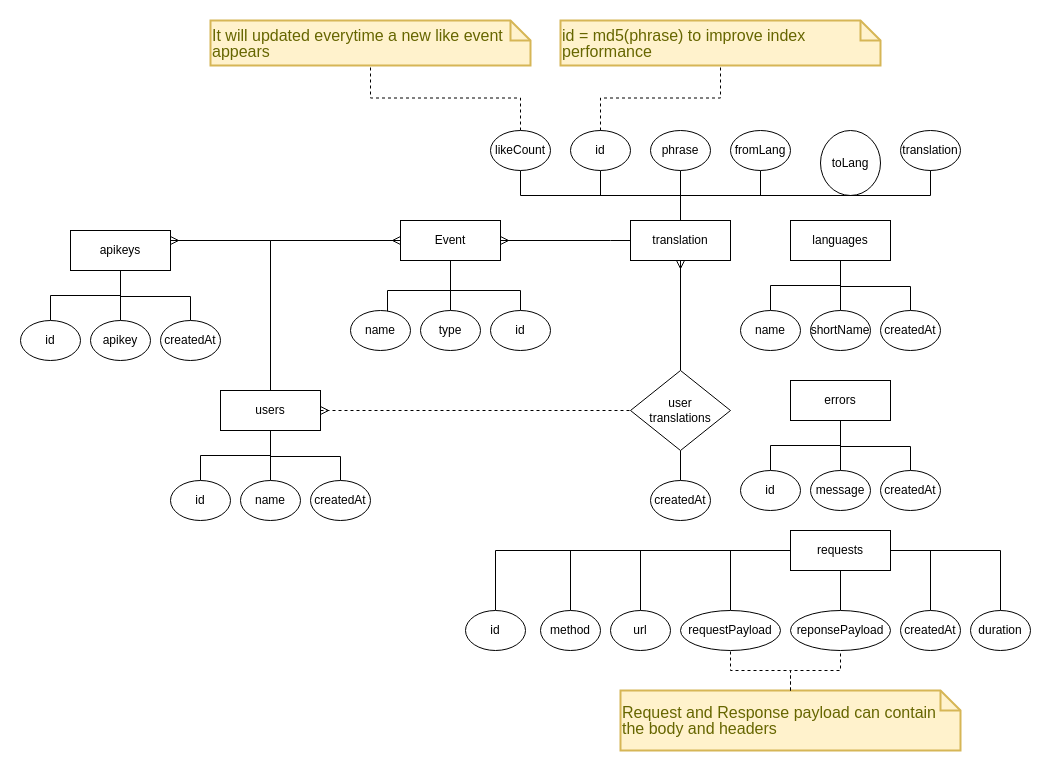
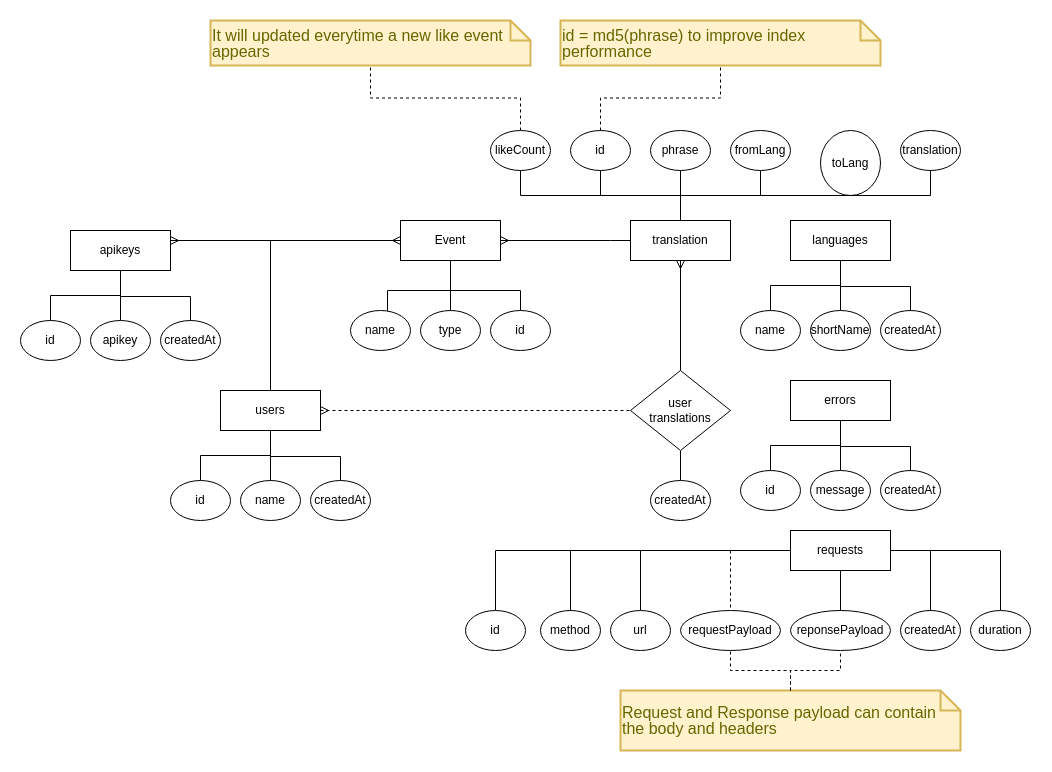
  <mxCell id="0" />
  <mxCell id="1" parent="0" />
  <mxCell id="2" style="edgeStyle=orthogonalEdgeStyle;rounded=0;orthogonalLoop=1;jettySize=auto;html=1;entryX=0.5;entryY=1;entryDx=0;entryDy=0;startArrow=none;startFill=0;endArrow=none;endFill=0;" parent="1" source="7" target="8" edge="1"><mxGeometry relative="1" as="geometry" /></mxCell>
  <mxCell id="3" style="edgeStyle=orthogonalEdgeStyle;rounded=0;orthogonalLoop=1;jettySize=auto;html=1;startArrow=none;startFill=0;endArrow=none;endFill=0;" parent="1" source="7" target="9" edge="1"><mxGeometry relative="1" as="geometry" /></mxCell>
  <mxCell id="4" style="edgeStyle=orthogonalEdgeStyle;rounded=0;orthogonalLoop=1;jettySize=auto;html=1;startArrow=none;startFill=0;endArrow=none;endFill=0;" parent="1" source="7" target="10" edge="1"><mxGeometry relative="1" as="geometry" /></mxCell>
  <mxCell id="5" style="edgeStyle=orthogonalEdgeStyle;rounded=0;orthogonalLoop=1;jettySize=auto;html=1;entryX=1;entryY=0.5;entryDx=0;entryDy=0;startArrow=none;startFill=0;endArrow=ERmany;endFill=0;exitX=0;exitY=0.5;exitDx=0;exitDy=0;" parent="1" source="7" target="14" edge="1"><mxGeometry relative="1" as="geometry"><Array as="points"><mxPoint x="610" y="240" /><mxPoint x="610" y="240" /></Array></mxGeometry></mxCell>
  <mxCell id="6" style="edgeStyle=orthogonalEdgeStyle;rounded=0;orthogonalLoop=1;jettySize=auto;html=1;entryX=0.5;entryY=1;entryDx=0;entryDy=0;startArrow=none;startFill=0;endArrow=none;endFill=0;strokeWidth=1;" parent="1" source="7" target="21" edge="1"><mxGeometry relative="1" as="geometry"><Array as="points"><mxPoint x="680" y="195" /><mxPoint x="520" y="195" /></Array></mxGeometry></mxCell>
  <mxCell id="7" value="translation" style="whiteSpace=wrap;html=1;align=center;" parent="1" vertex="1"><mxGeometry x="630" y="220" width="100" height="40" as="geometry" /></mxCell>
  <mxCell id="8" value="id" style="ellipse;whiteSpace=wrap;html=1;align=center;" parent="1" vertex="1"><mxGeometry x="570" y="130" width="60" height="40" as="geometry" /></mxCell>
  <mxCell id="9" value="phrase" style="ellipse;whiteSpace=wrap;html=1;align=center;" parent="1" vertex="1"><mxGeometry x="650" y="130" width="60" height="40" as="geometry" /></mxCell>
  <mxCell id="10" value="fromLang" style="ellipse;whiteSpace=wrap;html=1;align=center;" parent="1" vertex="1"><mxGeometry x="730" y="130" width="60" height="40" as="geometry" /></mxCell>
  <mxCell id="11" style="edgeStyle=orthogonalEdgeStyle;rounded=0;orthogonalLoop=1;jettySize=auto;html=1;entryX=0.617;entryY=0.025;entryDx=0;entryDy=0;entryPerimeter=0;startArrow=none;startFill=0;endArrow=none;endFill=0;" parent="1" source="14" target="15" edge="1"><mxGeometry relative="1" as="geometry"><Array as="points"><mxPoint x="450" y="290" /><mxPoint x="387" y="290" /></Array></mxGeometry></mxCell>
  <mxCell id="12" style="edgeStyle=orthogonalEdgeStyle;rounded=0;orthogonalLoop=1;jettySize=auto;html=1;startArrow=none;startFill=0;endArrow=none;endFill=0;" parent="1" source="14" target="16" edge="1"><mxGeometry relative="1" as="geometry"><Array as="points"><mxPoint x="450" y="270" /><mxPoint x="450" y="270" /></Array></mxGeometry></mxCell>
  <mxCell id="13" style="edgeStyle=orthogonalEdgeStyle;rounded=0;orthogonalLoop=1;jettySize=auto;html=1;entryX=0.5;entryY=0;entryDx=0;entryDy=0;startArrow=none;startFill=0;endArrow=none;endFill=0;" parent="1" source="14" target="17" edge="1"><mxGeometry relative="1" as="geometry"><Array as="points"><mxPoint x="450" y="290" /><mxPoint x="520" y="290" /></Array></mxGeometry></mxCell>
  <mxCell id="14" value="Event" style="whiteSpace=wrap;html=1;align=center;" parent="1" vertex="1"><mxGeometry x="400" y="220" width="100" height="40" as="geometry" /></mxCell>
  <mxCell id="15" value="name" style="ellipse;whiteSpace=wrap;html=1;align=center;" parent="1" vertex="1"><mxGeometry x="350" y="310" width="60" height="40" as="geometry" /></mxCell>
  <mxCell id="16" value="type" style="ellipse;whiteSpace=wrap;html=1;align=center;" parent="1" vertex="1"><mxGeometry x="420" y="310" width="60" height="40" as="geometry" /></mxCell>
  <mxCell id="17" value="id" style="ellipse;whiteSpace=wrap;html=1;align=center;" parent="1" vertex="1"><mxGeometry x="490" y="310" width="60" height="40" as="geometry" /></mxCell>
  <mxCell id="18" value="toLang" style="ellipse;whiteSpace=wrap;html=1;align=center;" parent="1" vertex="1"><mxGeometry x="820" y="130" width="60" height="65" as="geometry" /></mxCell>
  <mxCell id="19" style="edgeStyle=orthogonalEdgeStyle;rounded=0;orthogonalLoop=1;jettySize=auto;html=1;startArrow=none;startFill=0;endArrow=none;endFill=0;entryX=0.5;entryY=1;entryDx=0;entryDy=0;exitX=0.5;exitY=0;exitDx=0;exitDy=0;" parent="1" source="7" target="18" edge="1"><mxGeometry relative="1" as="geometry"><mxPoint x="690" y="230" as="sourcePoint" /><mxPoint x="770" y="180" as="targetPoint" /><Array as="points"><mxPoint x="680" y="195" /><mxPoint x="850" y="195" /></Array></mxGeometry></mxCell>
  <mxCell id="20" style="edgeStyle=orthogonalEdgeStyle;rounded=0;orthogonalLoop=1;jettySize=auto;html=1;entryX=0.5;entryY=1;entryDx=0;entryDy=0;entryPerimeter=0;startArrow=none;startFill=0;endArrow=none;endFill=0;strokeWidth=1;dashed=1;" parent="1" source="21" target="22" edge="1"><mxGeometry relative="1" as="geometry" /></mxCell>
  <mxCell id="21" value="likeCount" style="ellipse;whiteSpace=wrap;html=1;align=center;" parent="1" vertex="1"><mxGeometry x="490" y="130" width="60" height="40" as="geometry" /></mxCell>
  <mxCell id="22" value="&lt;p style=&quot;line-height: 1 ; font-size: 16px&quot;&gt;It will updated everytime a new like event appears&lt;/p&gt;&lt;p&gt;&lt;/p&gt;" style="shape=note;strokeWidth=2;fontSize=14;size=20;whiteSpace=wrap;html=1;fillColor=#fff2cc;strokeColor=#d6b656;fontColor=#666600;align=left;" parent="1" vertex="1"><mxGeometry y="20" width="320" height="45" as="geometry" x="210" /></mxCell>
  <mxCell id="23" value="translation" style="ellipse;whiteSpace=wrap;html=1;align=center;" parent="1" vertex="1"><mxGeometry x="900" y="130" width="60" height="40" as="geometry" /></mxCell>
  <mxCell id="24" style="edgeStyle=orthogonalEdgeStyle;rounded=0;orthogonalLoop=1;jettySize=auto;html=1;startArrow=none;startFill=0;endArrow=none;endFill=0;exitX=0.5;exitY=0;exitDx=0;exitDy=0;" parent="1" target="23" edge="1"><mxGeometry relative="1" as="geometry"><mxPoint x="680" y="220" as="sourcePoint" /><mxPoint x="850" y="170" as="targetPoint" /><Array as="points"><mxPoint x="680" y="195" /><mxPoint x="930" y="195" /></Array></mxGeometry></mxCell>
  <mxCell id="25" style="edgeStyle=orthogonalEdgeStyle;rounded=0;orthogonalLoop=1;jettySize=auto;html=1;entryX=0.5;entryY=0;entryDx=0;entryDy=0;endArrow=none;endFill=0;" edge="1" parent="1" source="28" target="33"><mxGeometry relative="1" as="geometry"><Array as="points"><mxPoint x="840" y="446" /><mxPoint x="910" y="446" /></Array></mxGeometry></mxCell>
  <mxCell id="26" style="edgeStyle=orthogonalEdgeStyle;rounded=0;orthogonalLoop=1;jettySize=auto;html=1;endArrow=none;endFill=0;" edge="1" parent="1" source="28" target="29"><mxGeometry relative="1" as="geometry" /></mxCell>
  <mxCell id="27" style="edgeStyle=orthogonalEdgeStyle;rounded=0;orthogonalLoop=1;jettySize=auto;html=1;exitX=0.5;exitY=1;exitDx=0;exitDy=0;entryX=0.5;entryY=0;entryDx=0;entryDy=0;endArrow=none;endFill=0;" edge="1" parent="1" source="28" target="30"><mxGeometry relative="1" as="geometry" /></mxCell>
  <mxCell id="28" value="errors" style="whiteSpace=wrap;html=1;align=center;" vertex="1" parent="1"><mxGeometry x="790" y="380" width="100" height="40" as="geometry" /></mxCell>
  <mxCell id="29" value="id" style="ellipse;whiteSpace=wrap;html=1;align=center;" vertex="1" parent="1"><mxGeometry x="740" y="470" width="60" height="40" as="geometry" /></mxCell>
  <mxCell id="30" value="message" style="ellipse;whiteSpace=wrap;html=1;align=center;" vertex="1" parent="1"><mxGeometry x="810" y="470" width="60" height="40" as="geometry" /></mxCell>
  <mxCell id="31" value="&lt;p style=&quot;line-height: 1 ; font-size: 16px&quot;&gt;id = md5(phrase) to improve index performance&lt;/p&gt;&lt;p&gt;&lt;/p&gt;" style="shape=note;strokeWidth=2;fontSize=14;size=20;whiteSpace=wrap;html=1;fillColor=#fff2cc;strokeColor=#d6b656;fontColor=#666600;align=left;" vertex="1" parent="1"><mxGeometry x="560" y="20" width="320" height="45" as="geometry" /></mxCell>
  <mxCell id="32" style="edgeStyle=orthogonalEdgeStyle;rounded=0;orthogonalLoop=1;jettySize=auto;html=1;startArrow=none;startFill=0;endArrow=none;endFill=0;strokeWidth=1;dashed=1;exitX=0.5;exitY=0;exitDx=0;exitDy=0;" edge="1" parent="1" source="8" target="31"><mxGeometry relative="1" as="geometry"><mxPoint x="530" y="140" as="sourcePoint" /><mxPoint x="380" y="75" as="targetPoint" /></mxGeometry></mxCell>
  <mxCell id="33" value="createdAt" style="ellipse;whiteSpace=wrap;html=1;align=center;" vertex="1" parent="1"><mxGeometry x="880" y="470" width="60" height="40" as="geometry" /></mxCell>
  <mxCell id="34" style="edgeStyle=orthogonalEdgeStyle;rounded=0;orthogonalLoop=1;jettySize=auto;html=1;entryX=0.5;entryY=0;entryDx=0;entryDy=0;endArrow=none;endFill=0;" edge="1" source="37" target="40" parent="1"><mxGeometry relative="1" as="geometry"><Array as="points"><mxPoint x="120" y="296" /><mxPoint x="190" y="296" /></Array></mxGeometry></mxCell>
  <mxCell id="35" style="edgeStyle=orthogonalEdgeStyle;rounded=0;orthogonalLoop=1;jettySize=auto;html=1;endArrow=none;endFill=0;" edge="1" source="37" target="38" parent="1"><mxGeometry relative="1" as="geometry" /></mxCell>
  <mxCell id="36" style="edgeStyle=orthogonalEdgeStyle;rounded=0;orthogonalLoop=1;jettySize=auto;html=1;exitX=0.5;exitY=1;exitDx=0;exitDy=0;entryX=0.5;entryY=0;entryDx=0;entryDy=0;endArrow=none;endFill=0;" edge="1" source="37" target="39" parent="1"><mxGeometry relative="1" as="geometry" /></mxCell>
  <mxCell id="37" value="apikeys" style="whiteSpace=wrap;html=1;align=center;" vertex="1" parent="1"><mxGeometry x="70" y="230" width="100" height="40" as="geometry" /></mxCell>
  <mxCell id="38" value="id" style="ellipse;whiteSpace=wrap;html=1;align=center;" vertex="1" parent="1"><mxGeometry x="20" y="320" width="60" height="40" as="geometry" /></mxCell>
  <mxCell id="39" value="apikey" style="ellipse;whiteSpace=wrap;html=1;align=center;" vertex="1" parent="1"><mxGeometry x="90" y="320" width="60" height="40" as="geometry" /></mxCell>
  <mxCell id="40" value="createdAt" style="ellipse;whiteSpace=wrap;html=1;align=center;" vertex="1" parent="1"><mxGeometry x="160" y="320" width="60" height="40" as="geometry" /></mxCell>
  <mxCell id="41" style="edgeStyle=orthogonalEdgeStyle;rounded=0;orthogonalLoop=1;jettySize=auto;html=1;entryX=0.5;entryY=0;entryDx=0;entryDy=0;endArrow=none;endFill=0;" edge="1" source="47" target="50" parent="1"><mxGeometry relative="1" as="geometry"><Array as="points"><mxPoint x="270" y="456" /><mxPoint x="340" y="456" /></Array></mxGeometry></mxCell>
  <mxCell id="42" style="edgeStyle=orthogonalEdgeStyle;rounded=0;orthogonalLoop=1;jettySize=auto;html=1;endArrow=none;endFill=0;" edge="1" source="47" target="48" parent="1"><mxGeometry relative="1" as="geometry" /></mxCell>
  <mxCell id="43" style="edgeStyle=orthogonalEdgeStyle;rounded=0;orthogonalLoop=1;jettySize=auto;html=1;exitX=0.5;exitY=1;exitDx=0;exitDy=0;entryX=0.5;entryY=0;entryDx=0;entryDy=0;endArrow=none;endFill=0;" edge="1" source="47" target="49" parent="1"><mxGeometry relative="1" as="geometry" /></mxCell>
  <mxCell id="44" style="edgeStyle=orthogonalEdgeStyle;rounded=0;orthogonalLoop=1;jettySize=auto;html=1;endArrow=ERmany;endFill=0;" edge="1" parent="1" source="47" target="37"><mxGeometry relative="1" as="geometry"><Array as="points"><mxPoint x="270" y="240" /></Array></mxGeometry></mxCell>
  <mxCell id="45" style="edgeStyle=orthogonalEdgeStyle;rounded=0;orthogonalLoop=1;jettySize=auto;html=1;entryX=0;entryY=0.5;entryDx=0;entryDy=0;endArrow=ERmany;endFill=0;" edge="1" parent="1" source="47" target="14"><mxGeometry relative="1" as="geometry"><Array as="points"><mxPoint x="270" y="240" /></Array></mxGeometry></mxCell>
  <mxCell id="46" style="edgeStyle=orthogonalEdgeStyle;rounded=0;orthogonalLoop=1;jettySize=auto;html=1;entryX=0;entryY=0.5;entryDx=0;entryDy=0;endArrow=none;endFill=0;startArrow=ERmany;startFill=0;dashed=1;" edge="1" parent="1" source="47" target="53"><mxGeometry relative="1" as="geometry" /></mxCell>
  <mxCell id="47" value="users" style="whiteSpace=wrap;html=1;align=center;" vertex="1" parent="1"><mxGeometry x="220" y="390" width="100" height="40" as="geometry" /></mxCell>
  <mxCell id="48" value="id" style="ellipse;whiteSpace=wrap;html=1;align=center;" vertex="1" parent="1"><mxGeometry x="170" y="480" width="60" height="40" as="geometry" /></mxCell>
  <mxCell id="49" value="name" style="ellipse;whiteSpace=wrap;html=1;align=center;" vertex="1" parent="1"><mxGeometry x="240" y="480" width="60" height="40" as="geometry" /></mxCell>
  <mxCell id="50" value="createdAt" style="ellipse;whiteSpace=wrap;html=1;align=center;" vertex="1" parent="1"><mxGeometry x="310" y="480" width="60" height="40" as="geometry" /></mxCell>
  <mxCell id="51" style="edgeStyle=orthogonalEdgeStyle;rounded=0;orthogonalLoop=1;jettySize=auto;html=1;entryX=0.5;entryY=1;entryDx=0;entryDy=0;endArrow=ERmany;endFill=0;" edge="1" parent="1" source="53" target="7"><mxGeometry relative="1" as="geometry" /></mxCell>
  <mxCell id="52" style="edgeStyle=orthogonalEdgeStyle;rounded=0;orthogonalLoop=1;jettySize=auto;html=1;endArrow=none;endFill=0;" edge="1" parent="1" source="53" target="54"><mxGeometry relative="1" as="geometry" /></mxCell>
  <mxCell id="53" value="user&lt;br&gt;translations" style="rhombus;whiteSpace=wrap;html=1;" vertex="1" parent="1"><mxGeometry x="630" y="370" width="100" height="80" as="geometry" /></mxCell>
  <mxCell id="54" value="createdAt" style="ellipse;whiteSpace=wrap;html=1;align=center;" vertex="1" parent="1"><mxGeometry x="650" y="480" width="60" height="40" as="geometry" /></mxCell>
  <mxCell id="55" style="edgeStyle=orthogonalEdgeStyle;rounded=0;orthogonalLoop=1;jettySize=auto;html=1;entryX=0.5;entryY=0;entryDx=0;entryDy=0;endArrow=none;endFill=0;" edge="1" source="58" target="61" parent="1"><mxGeometry relative="1" as="geometry"><Array as="points"><mxPoint x="840" y="286" /><mxPoint x="910" y="286" /></Array></mxGeometry></mxCell>
  <mxCell id="56" style="edgeStyle=orthogonalEdgeStyle;rounded=0;orthogonalLoop=1;jettySize=auto;html=1;endArrow=none;endFill=0;" edge="1" source="58" target="59" parent="1"><mxGeometry relative="1" as="geometry" /></mxCell>
  <mxCell id="57" style="edgeStyle=orthogonalEdgeStyle;rounded=0;orthogonalLoop=1;jettySize=auto;html=1;exitX=0.5;exitY=1;exitDx=0;exitDy=0;entryX=0.5;entryY=0;entryDx=0;entryDy=0;endArrow=none;endFill=0;" edge="1" source="58" target="60" parent="1"><mxGeometry relative="1" as="geometry" /></mxCell>
  <mxCell id="58" value="languages" style="whiteSpace=wrap;html=1;align=center;" vertex="1" parent="1"><mxGeometry x="790" y="220" width="100" height="40" as="geometry" /></mxCell>
  <mxCell id="59" value="name" style="ellipse;whiteSpace=wrap;html=1;align=center;" vertex="1" parent="1"><mxGeometry x="740" y="310" width="60" height="40" as="geometry" /></mxCell>
  <mxCell id="60" value="shortName" style="ellipse;whiteSpace=wrap;html=1;align=center;" vertex="1" parent="1"><mxGeometry x="810" y="310" width="60" height="40" as="geometry" /></mxCell>
  <mxCell id="61" value="createdAt" style="ellipse;whiteSpace=wrap;html=1;align=center;" vertex="1" parent="1"><mxGeometry x="880" y="310" width="60" height="40" as="geometry" /></mxCell>
  <mxCell id="62" style="edgeStyle=orthogonalEdgeStyle;rounded=0;orthogonalLoop=1;jettySize=auto;html=1;entryX=0.5;entryY=0;entryDx=0;entryDy=0;endArrow=none;endFill=0;" edge="1" parent="1" source="69" target="70"><mxGeometry relative="1" as="geometry" /></mxCell>
  <mxCell id="63" style="edgeStyle=orthogonalEdgeStyle;rounded=0;orthogonalLoop=1;jettySize=auto;html=1;entryX=0.5;entryY=0;entryDx=0;entryDy=0;endArrow=none;endFill=0;" edge="1" parent="1" source="69" target="71"><mxGeometry relative="1" as="geometry" /></mxCell>
  <mxCell id="64" style="edgeStyle=orthogonalEdgeStyle;rounded=0;orthogonalLoop=1;jettySize=auto;html=1;entryX=0.5;entryY=0;entryDx=0;entryDy=0;endArrow=none;endFill=0;" edge="1" parent="1" source="69" target="72"><mxGeometry relative="1" as="geometry" /></mxCell>
- <mxCell id="65" style="edgeStyle=orthogonalEdgeStyle;rounded=0;orthogonalLoop=1;jettySize=auto;html=1;entryX=0.5;entryY=0;entryDx=0;entryDy=0;endArrow=none;endFill=0;" edge="1" parent="1" source="69" target="73"><mxGeometry relative="1" as="geometry" /></mxCell>
+ <mxCell id="65" style="edgeStyle=orthogonalEdgeStyle;rounded=0;orthogonalLoop=1;jettySize=auto;html=1;entryX=0.5;entryY=0;entryDx=0;entryDy=0;endArrow=none;endFill=0;dashed=1;" edge="1" parent="1" source="69" target="73"><mxGeometry relative="1" as="geometry" /></mxCell>
  <mxCell id="66" style="edgeStyle=orthogonalEdgeStyle;rounded=0;orthogonalLoop=1;jettySize=auto;html=1;entryX=0.5;entryY=0;entryDx=0;entryDy=0;endArrow=none;endFill=0;" edge="1" parent="1" source="69" target="74"><mxGeometry relative="1" as="geometry" /></mxCell>
  <mxCell id="67" style="edgeStyle=orthogonalEdgeStyle;rounded=0;orthogonalLoop=1;jettySize=auto;html=1;entryX=0.5;entryY=0;entryDx=0;entryDy=0;endArrow=none;endFill=0;" edge="1" parent="1" source="69" target="75"><mxGeometry relative="1" as="geometry" /></mxCell>
  <mxCell id="68" style="edgeStyle=orthogonalEdgeStyle;rounded=0;orthogonalLoop=1;jettySize=auto;html=1;entryX=0.5;entryY=0;entryDx=0;entryDy=0;endArrow=none;endFill=0;" edge="1" parent="1" source="69" target="76"><mxGeometry relative="1" as="geometry" /></mxCell>
  <mxCell id="69" value="requests" style="whiteSpace=wrap;html=1;align=center;" vertex="1" parent="1"><mxGeometry x="790" y="530" width="100" height="40" as="geometry" /></mxCell>
  <mxCell id="70" value="id" style="ellipse;whiteSpace=wrap;html=1;align=center;" vertex="1" parent="1"><mxGeometry x="465" y="610" width="60" height="40" as="geometry" /></mxCell>
  <mxCell id="71" value="method" style="ellipse;whiteSpace=wrap;html=1;align=center;" vertex="1" parent="1"><mxGeometry x="540" y="610" width="60" height="40" as="geometry" /></mxCell>
  <mxCell id="72" value="url" style="ellipse;whiteSpace=wrap;html=1;align=center;" vertex="1" parent="1"><mxGeometry x="610" y="610" width="60" height="40" as="geometry" /></mxCell>
  <mxCell id="73" value="requestPayload&lt;br&gt;" style="ellipse;whiteSpace=wrap;html=1;align=center;" vertex="1" parent="1"><mxGeometry x="680" y="610" width="100" height="40" as="geometry" /></mxCell>
  <mxCell id="74" value="reponsePayload" style="ellipse;whiteSpace=wrap;html=1;align=center;" vertex="1" parent="1"><mxGeometry x="790" y="610" width="100" height="40" as="geometry" /></mxCell>
  <mxCell id="75" value="createdAt" style="ellipse;whiteSpace=wrap;html=1;align=center;" vertex="1" parent="1"><mxGeometry x="900" y="610" width="60" height="40" as="geometry" /></mxCell>
  <mxCell id="76" value="duration" style="ellipse;whiteSpace=wrap;html=1;align=center;" vertex="1" parent="1"><mxGeometry x="970" y="610" width="60" height="40" as="geometry" /></mxCell>
  <mxCell id="77" value="&lt;p style=&quot;line-height: 1 ; font-size: 16px&quot;&gt;Request and Response payload can contain the body and headers&lt;/p&gt;&lt;p&gt;&lt;/p&gt;" style="shape=note;strokeWidth=2;fontSize=14;size=20;whiteSpace=wrap;html=1;fillColor=#fff2cc;strokeColor=#d6b656;fontColor=#666600;align=left;" vertex="1" parent="1"><mxGeometry x="620" y="690" width="340" height="60" as="geometry" /></mxCell>
  <mxCell id="78" style="edgeStyle=orthogonalEdgeStyle;rounded=0;orthogonalLoop=1;jettySize=auto;html=1;startArrow=none;startFill=0;endArrow=none;endFill=0;strokeWidth=1;dashed=1;exitX=0.5;exitY=0;exitDx=0;exitDy=0;entryX=0.5;entryY=1;entryDx=0;entryDy=0;exitPerimeter=0;" edge="1" parent="1" source="77" target="74"><mxGeometry relative="1" as="geometry"><mxPoint x="720" y="715" as="sourcePoint" /><mxPoint x="870" y="660" as="targetPoint" /></mxGeometry></mxCell>
  <mxCell id="79" style="edgeStyle=orthogonalEdgeStyle;rounded=0;orthogonalLoop=1;jettySize=auto;html=1;startArrow=none;startFill=0;endArrow=none;endFill=0;strokeWidth=1;dashed=1;exitX=0.5;exitY=0;exitDx=0;exitDy=0;entryX=0.5;entryY=1;entryDx=0;entryDy=0;exitPerimeter=0;" edge="1" parent="1" source="77" target="73"><mxGeometry relative="1" as="geometry"><mxPoint x="800" y="700" as="sourcePoint" /><mxPoint x="850" y="660" as="targetPoint" /></mxGeometry></mxCell>
